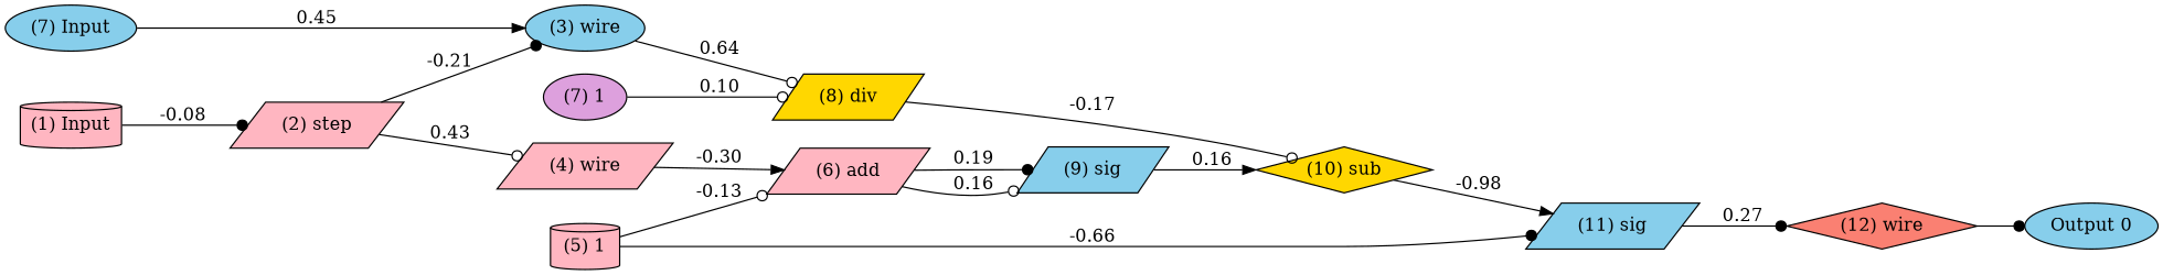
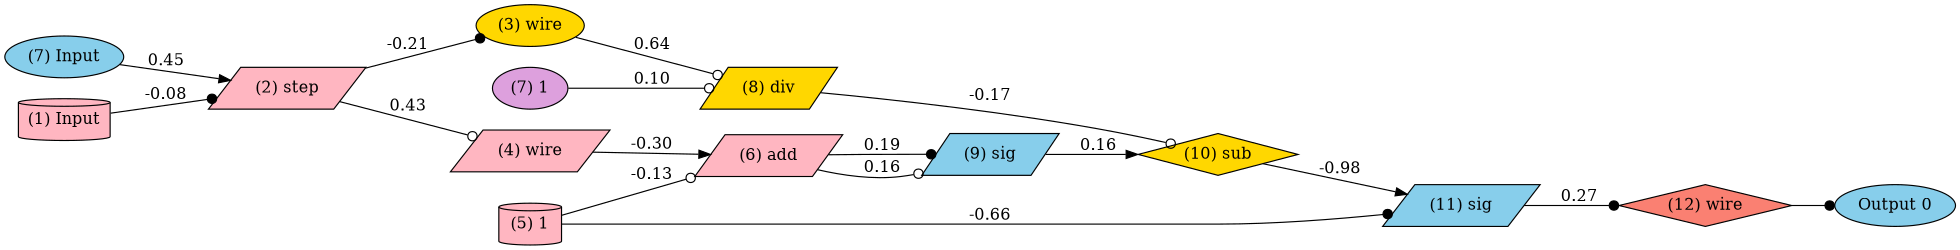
  digraph {
    rankdir=LR
    node [color=black fillcolor=lightpink fontcolor=black labelfontcolor=black shape=parallelogram style=filled]
    edge [arrowhead=dot bold=true color=black fontcolor=black labelfontcolor=black]
    n1 [fillcolor=skyblue label="(7) Input" shape=ellipse]
    n2 [label="(1) Input" shape=cylinder]
    n3 [fillcolor=skyblue label="Output 0" shape=ellipse]
    n4 [label="(2) step"]
-   n5 [fillcolor=skyblue label="(3) wire" shape=ellipse]
+   n5 [fillcolor=gold label="(3) wire" shape=ellipse]
    n6 [label="(4) wire"]
    n7 [fillcolor=gold label="(8) div"]
    n8 [label="(6) add"]
    n9 [fillcolor=gold label="(10) sub" shape=diamond]
    n10 [fillcolor=skyblue label="(9) sig"]
    n11 [label="(5) 1" shape=cylinder]
    n12 [fillcolor=skyblue label="(11) sig"]
    n13 [fillcolor=salmon label="(12) wire" shape=diamond]
    n14 [fillcolor=plum label="(7) 1" shape=ellipse]
    subgraph sub_1 {
      rank=source
      n1
      n2
    }
    subgraph sub_2 {
      rank=max
      n3
    }
-   n1 -> n5 [arrowhead=normal label=0.45]
+   n1 -> n4 [arrowhead=normal label=0.45]
    n2 -> n4 [label=-0.08]
    n4 -> n5 [label=-0.21]
    n4 -> n6 [arrowhead=odot label=0.43]
    n5 -> n7 [arrowhead=odot label=0.64]
    n6 -> n8 [arrowhead=normal label=-0.30]
    n7 -> n9 [arrowhead=odot label=-0.17]
    n8 -> n10 [label=0.19]
    n8 -> n10 [arrowhead=odot label=0.16]
    n9 -> n12 [arrowhead=normal label=-0.98]
    n10 -> n9 [arrowhead=normal label=0.16]
    n11 -> n8 [arrowhead=odot label=-0.13]
    n11 -> n12 [label=-0.66]
    n12 -> n13 [label=0.27]
    n13 -> n3
    n14 -> n7 [arrowhead=odot label=0.10]
  }
